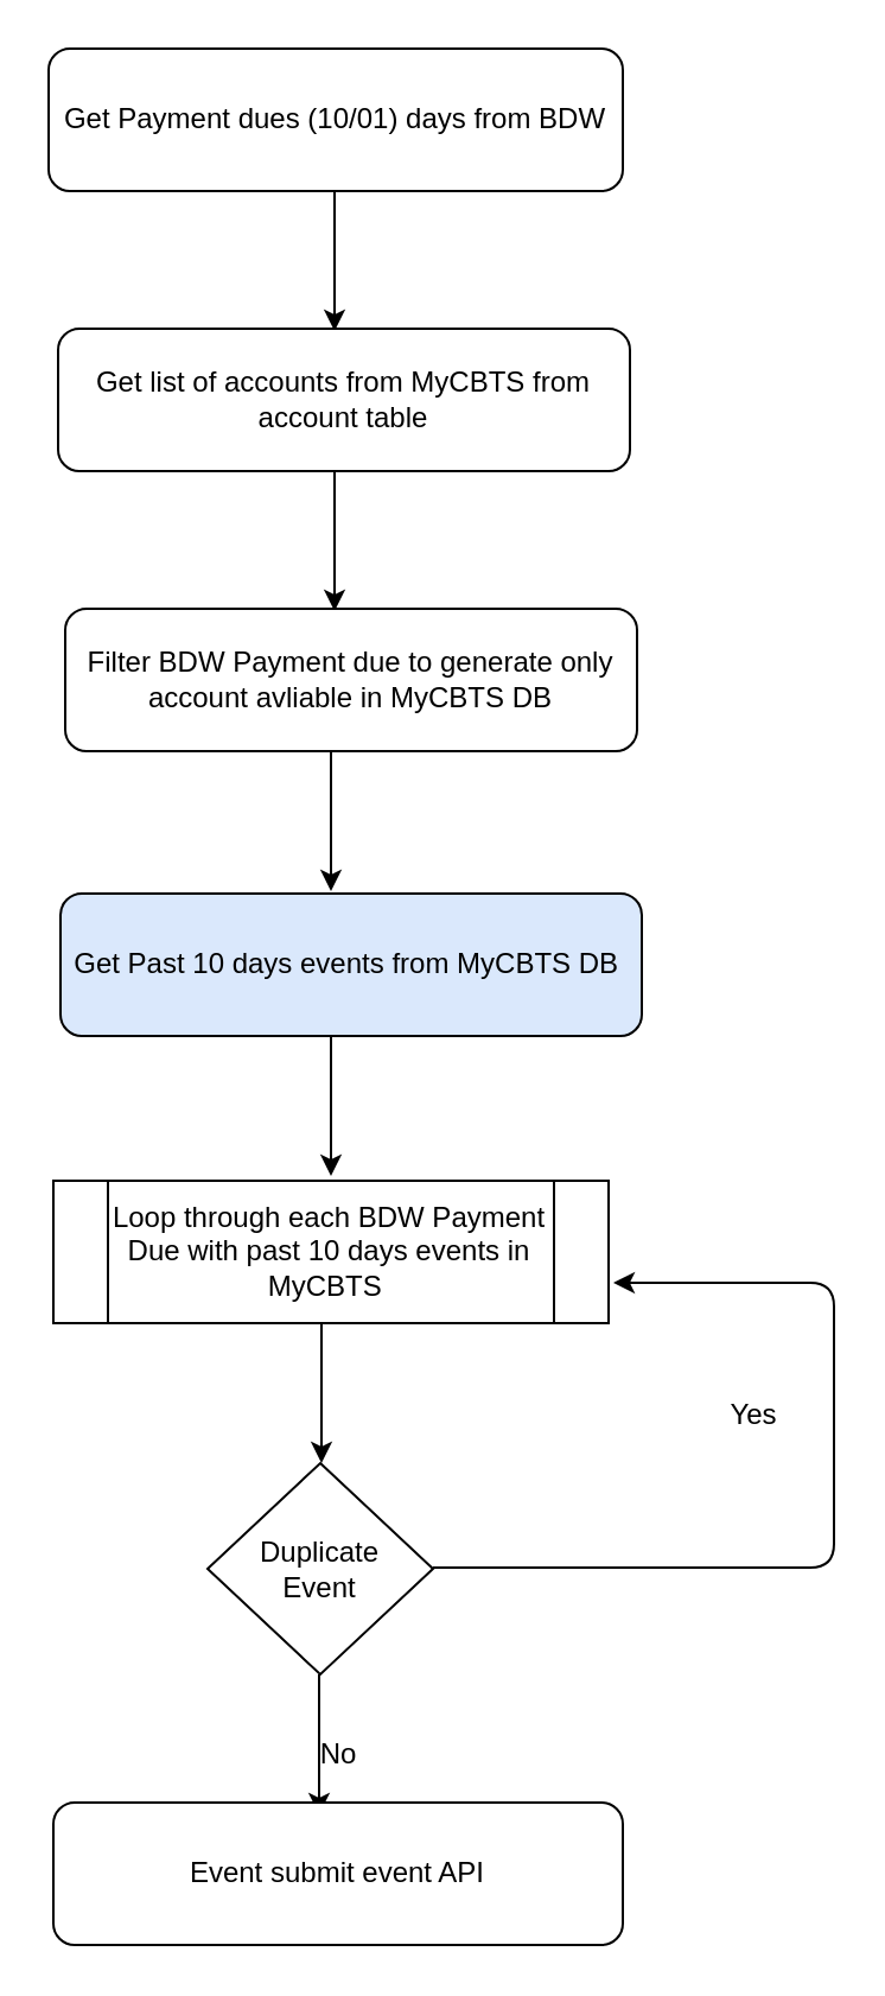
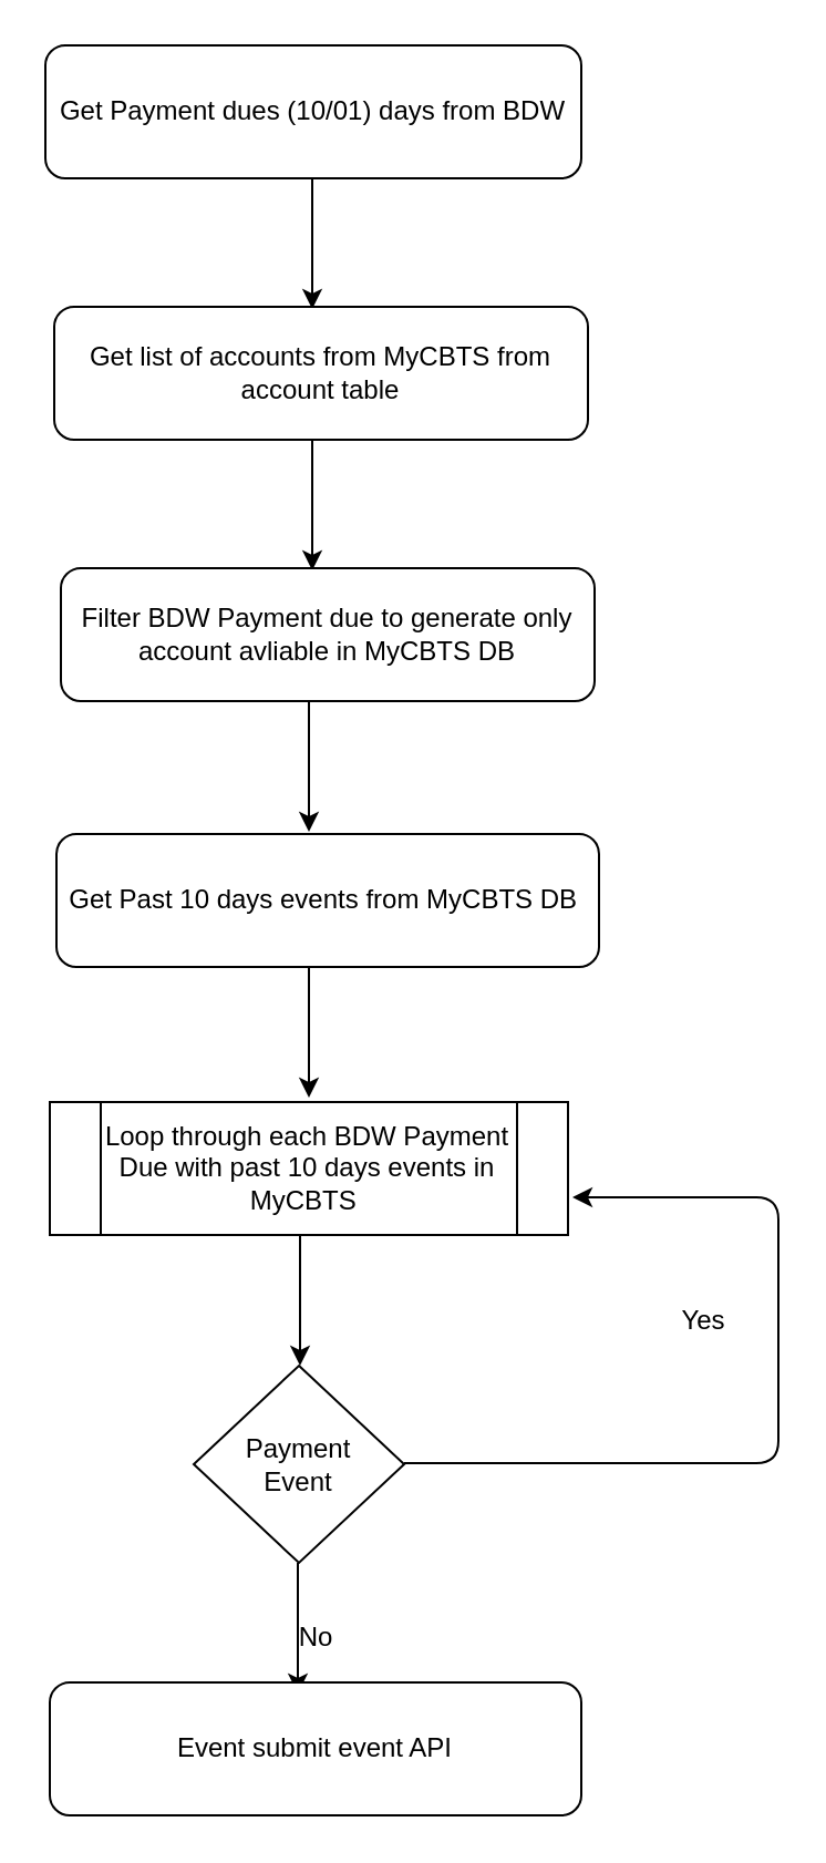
  <mxCell id="0" />
  <mxCell id="1" parent="0" />
  <mxCell id="2" value="Get Payment dues (10/01) days from BDW" style="rounded=1;whiteSpace=wrap;html=1;" parent="1" vertex="1"><mxGeometry x="20" y="20" width="242" height="60" as="geometry" /></mxCell>
  <mxCell id="3" value="" style="endArrow=classic;html=1;" parent="1" edge="1"><mxGeometry width="50" height="50" relative="1" as="geometry"><mxPoint x="140.5" y="80" as="sourcePoint" /><mxPoint x="140.5" y="139" as="targetPoint" /></mxGeometry></mxCell>
  <mxCell id="4" value="Get list of accounts from MyCBTS from account table" style="rounded=1;whiteSpace=wrap;html=1;" parent="1" vertex="1"><mxGeometry x="24" y="138" width="241" height="60" as="geometry" /></mxCell>
  <mxCell id="5" value="" style="endArrow=classic;html=1;" parent="1" edge="1"><mxGeometry width="50" height="50" relative="1" as="geometry"><mxPoint x="140.5" y="198" as="sourcePoint" /><mxPoint x="140.5" y="257" as="targetPoint" /></mxGeometry></mxCell>
  <mxCell id="6" value="Filter BDW Payment due to generate only account avliable in MyCBTS DB" style="rounded=1;whiteSpace=wrap;html=1;" parent="1" vertex="1"><mxGeometry x="27" y="256" width="241" height="60" as="geometry" /></mxCell>
- <mxCell id="7" value="Get Past 10 days events from MyCBTS DB&amp;nbsp;" style="rounded=1;whiteSpace=wrap;html=1;fillColor=#dae8fc;" parent="1" vertex="1"><mxGeometry x="25" y="376" width="245" height="60" as="geometry" /></mxCell>
+ <mxCell id="7" value="Get Past 10 days events from MyCBTS DB&amp;nbsp;" style="rounded=1;whiteSpace=wrap;html=1;" parent="1" vertex="1"><mxGeometry x="25" y="376" width="245" height="60" as="geometry" /></mxCell>
  <mxCell id="8" value="" style="endArrow=classic;html=1;" parent="1" edge="1"><mxGeometry width="50" height="50" relative="1" as="geometry"><mxPoint x="139" y="316" as="sourcePoint" /><mxPoint x="139" y="375" as="targetPoint" /></mxGeometry></mxCell>
  <mxCell id="9" value="Loop through each BDW Payment Due with past 10 days events in MyCBTS&amp;nbsp;" style="shape=process;whiteSpace=wrap;html=1;backgroundOutline=1;" parent="1" vertex="1"><mxGeometry x="22" y="497" width="234" height="60" as="geometry" /></mxCell>
  <mxCell id="10" value="" style="endArrow=classic;html=1;" parent="1" edge="1"><mxGeometry width="50" height="50" relative="1" as="geometry"><mxPoint x="139" y="436" as="sourcePoint" /><mxPoint x="139" y="495" as="targetPoint" /></mxGeometry></mxCell>
  <mxCell id="11" value="" style="endArrow=classic;html=1;" parent="1" edge="1"><mxGeometry width="50" height="50" relative="1" as="geometry"><mxPoint x="135" y="557" as="sourcePoint" /><mxPoint x="135" y="616" as="targetPoint" /></mxGeometry></mxCell>
- <mxCell id="12" value="Duplicate &lt;br&gt;Event" style="rhombus;whiteSpace=wrap;html=1;" parent="1" vertex="1"><mxGeometry x="87" y="616" width="95" height="89" as="geometry" /></mxCell>
+ <mxCell id="12" value="Payment &lt;br&gt;Event" style="rhombus;whiteSpace=wrap;html=1;" parent="1" vertex="1"><mxGeometry x="87" y="616" width="95" height="89" as="geometry" /></mxCell>
  <mxCell id="13" value="" style="endArrow=classic;html=1;" parent="1" edge="1"><mxGeometry width="50" height="50" relative="1" as="geometry"><mxPoint x="182" y="660" as="sourcePoint" /><mxPoint x="258" y="540" as="targetPoint" /><Array as="points"><mxPoint x="351" y="660" /><mxPoint x="351" y="540" /><mxPoint x="326" y="540" /></Array></mxGeometry></mxCell>
  <mxCell id="14" value="Yes" style="text;html=1;align=center;verticalAlign=middle;resizable=0;points=[];autosize=1;" parent="1" vertex="1"><mxGeometry x="302" y="587" width="29" height="18" as="geometry" /></mxCell>
  <mxCell id="15" value="" style="endArrow=classic;html=1;" parent="1" edge="1"><mxGeometry width="50" height="50" relative="1" as="geometry"><mxPoint x="134" y="705" as="sourcePoint" /><mxPoint x="134" y="764" as="targetPoint" /></mxGeometry></mxCell>
  <mxCell id="16" value="No" style="text;html=1;align=center;verticalAlign=middle;resizable=0;points=[];autosize=1;" parent="1" vertex="1"><mxGeometry x="129" y="730" width="25" height="18" as="geometry" /></mxCell>
  <mxCell id="17" value="Event submit event API" style="rounded=1;whiteSpace=wrap;html=1;" parent="1" vertex="1"><mxGeometry x="22" y="759" width="240" height="60" as="geometry" /></mxCell>
